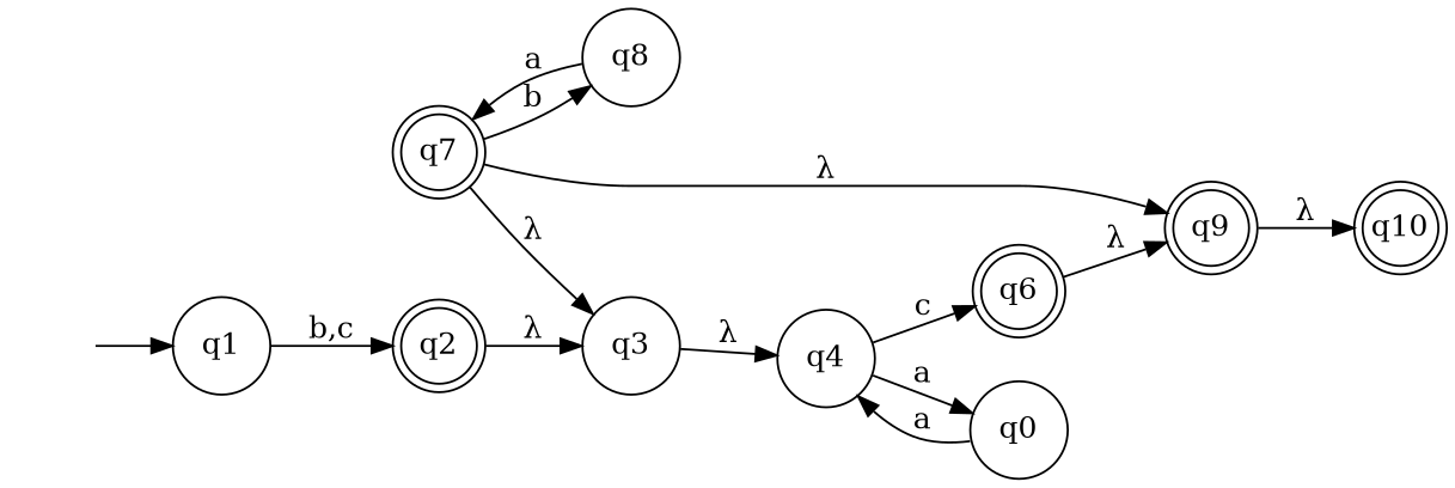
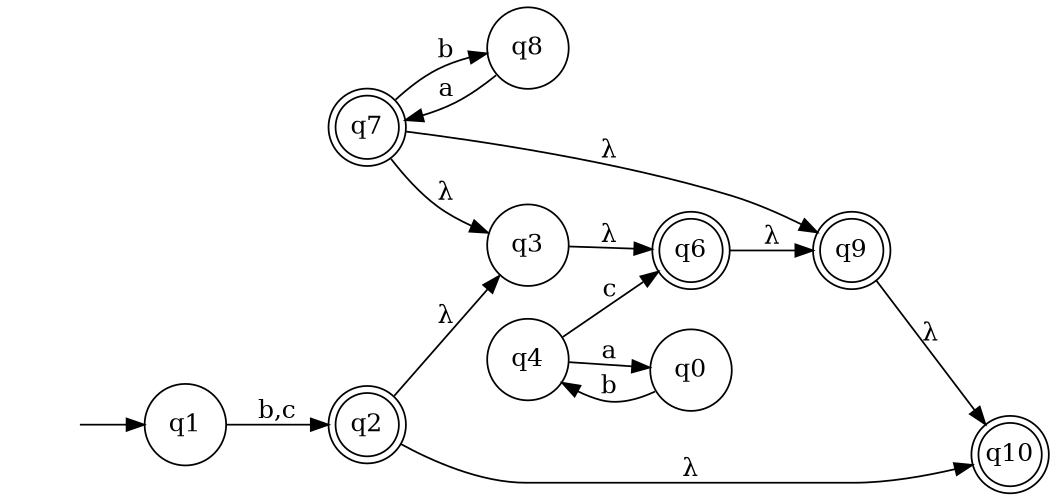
  digraph {
    rankdir=LR
    node [margin=0.1 shape=circle]
    q2 [margin=0 shape=doublecircle]
    q10 [margin=0 shape=doublecircle]
    q3
    q4
    q6 [margin=0 shape=doublecircle]
    q9 [margin=0 shape=doublecircle]
    q7 [margin=0 shape=doublecircle]
    q8
    " " [color=white width=0]
    q1
    n11 [label=q0]
+   q2 -> q10 [label=<&#955;>]
    q2 -> q3 [label=<&#955;>]
-   q3 -> q4 [label=<&#955;>]
+   q3 -> q6 [label=<&#955;>]
    q4 -> q6 [label=c]
    q4 -> n11 [label=a]
    q6 -> q9 [label=<&#955;>]
    q9 -> q10 [label=<&#955;>]
    q7 -> q3 [label=<&#955;>]
    q7 -> q9 [label=<&#955;>]
    q7 -> q8 [label=b]
    q8 -> q7 [label=a]
    " " -> q1
    q1 -> q2 [label="b,c"]
-   n11 -> q4 [label=a]
+   n11 -> q4 [label=b]
  }
